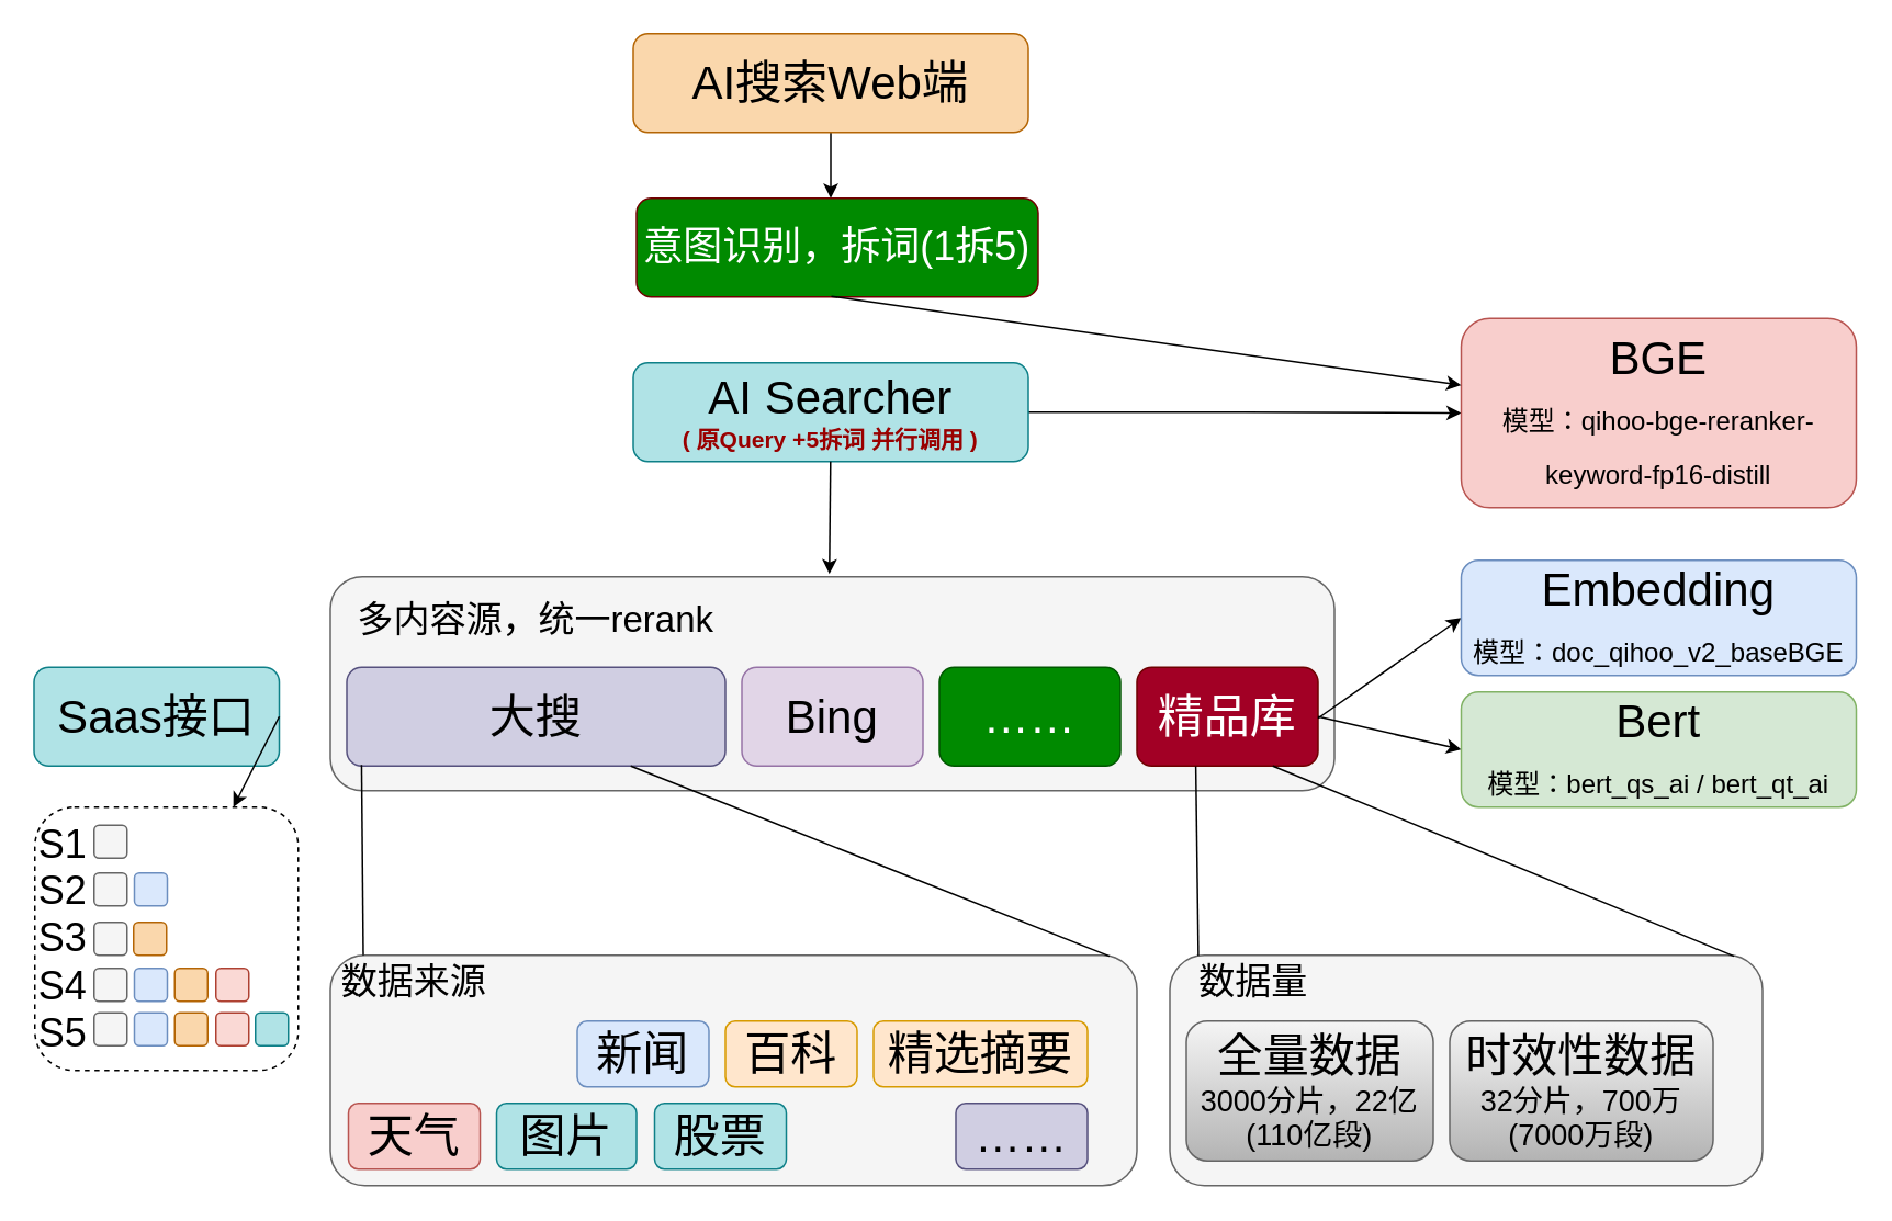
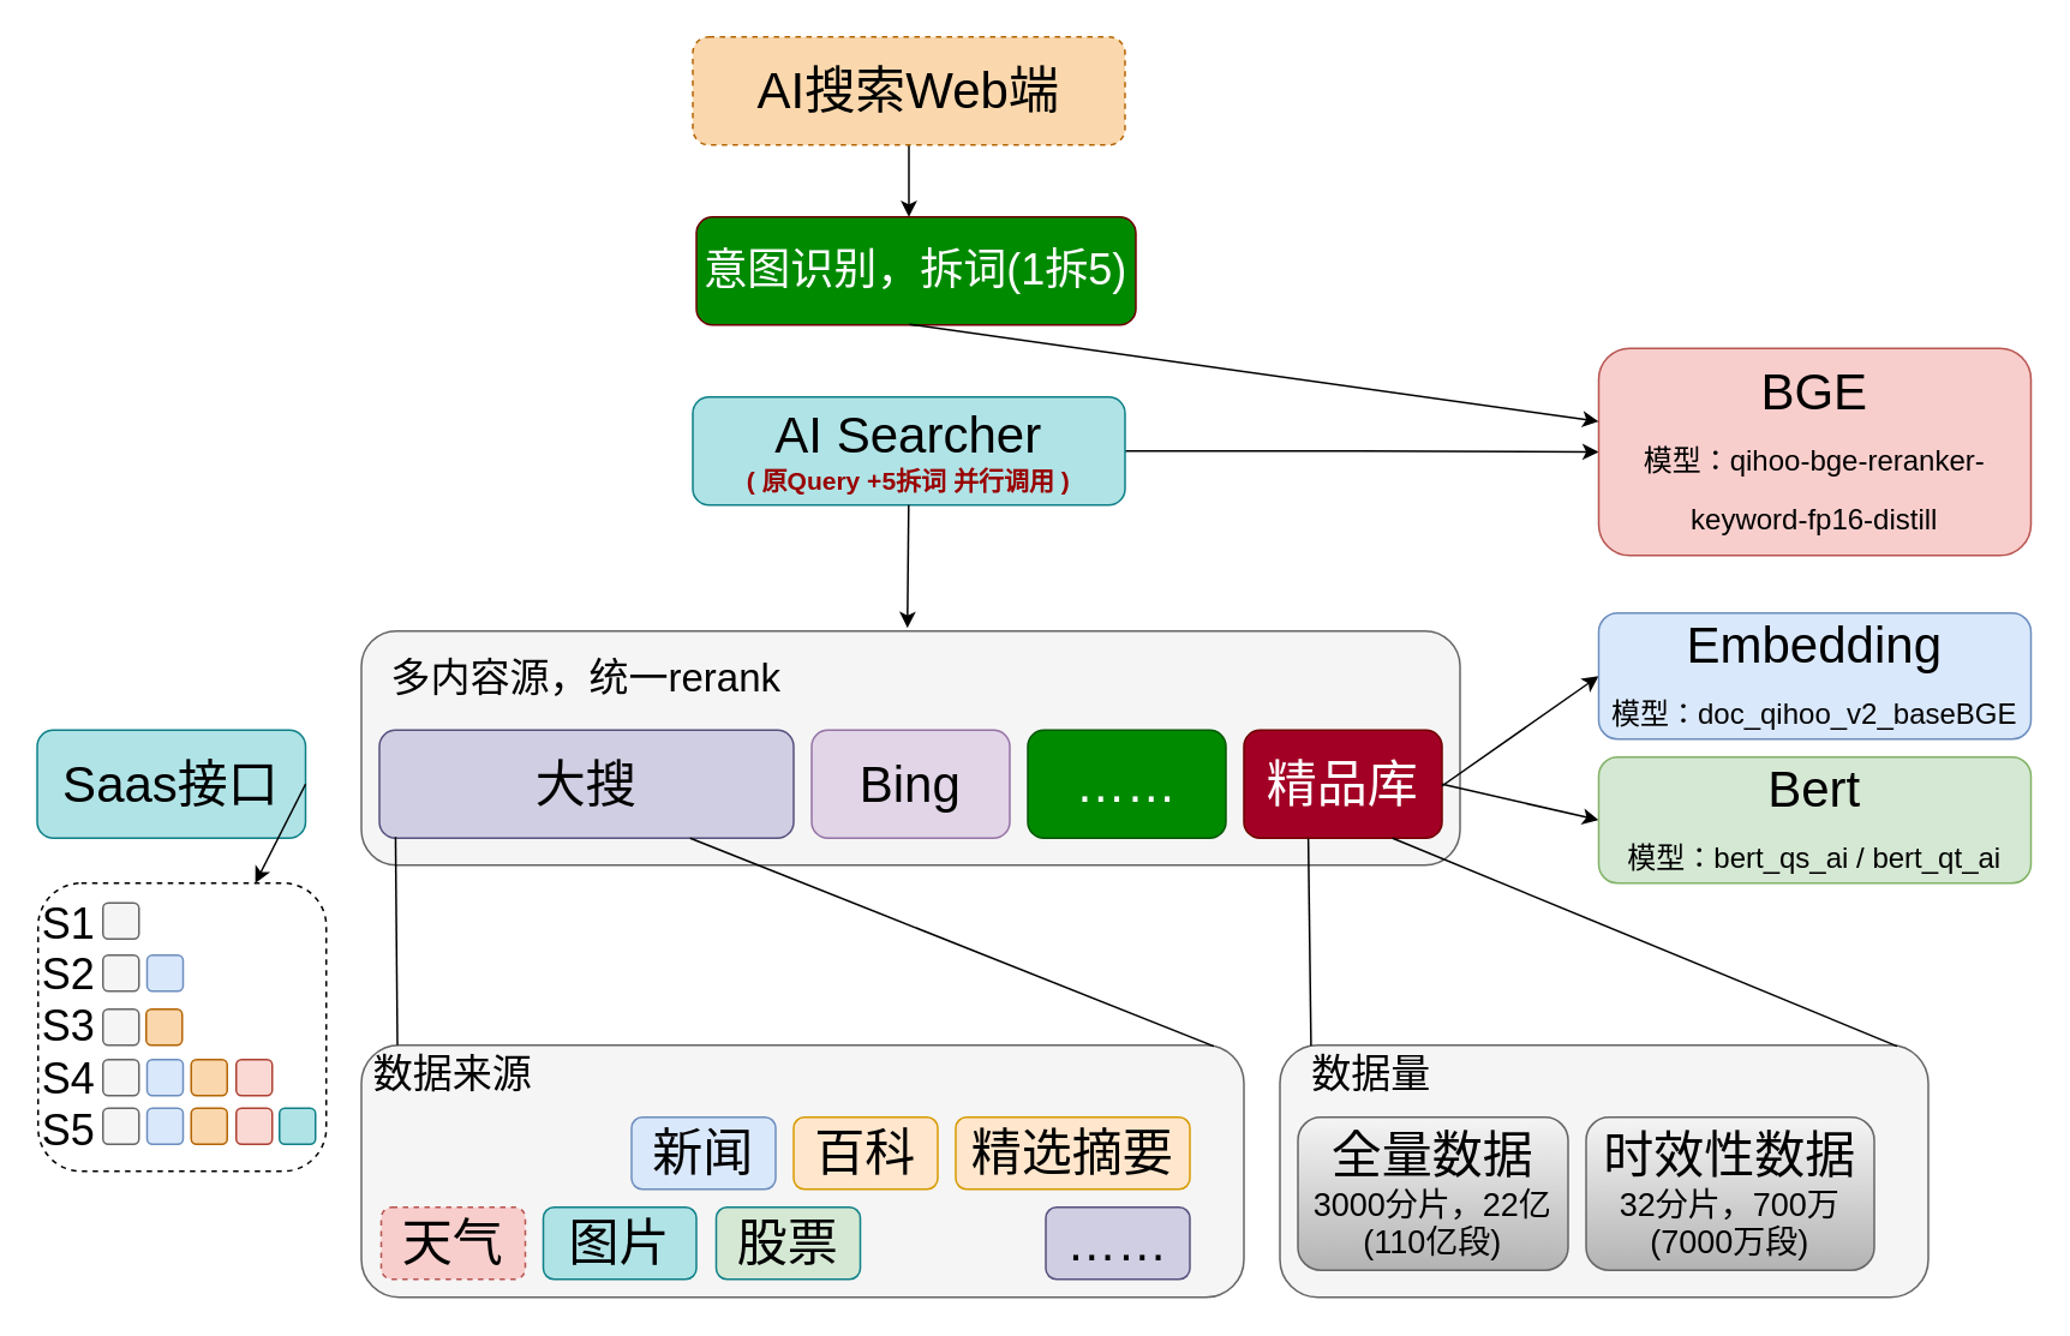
  <mxCell id="0" style=";html=1;" />
  <mxCell id="1" style=";html=1;" parent="0" />
  <mxCell id="2" value="" style="rounded=1;whiteSpace=wrap;html=1;fillColor=#f5f5f5;fontColor=#333333;strokeColor=#666666;" parent="1" vertex="1"><mxGeometry x="200" y="580" width="490" height="140" as="geometry" /></mxCell>
  <mxCell id="3" style="edgeStyle=orthogonalEdgeStyle;rounded=0;orthogonalLoop=1;jettySize=auto;html=1;exitX=0.5;exitY=1;exitDx=0;exitDy=0;" parent="1" source="4" edge="1"><mxGeometry relative="1" as="geometry"><mxPoint x="504" y="120" as="targetPoint" /></mxGeometry></mxCell>
- <mxCell id="4" value="&lt;font style=&quot;font-size: 28px;&quot;&gt;AI搜索Web端&lt;/font&gt;" style="rounded=1;whiteSpace=wrap;html=1;fillColor=#fad7ac;strokeColor=#b46504;" parent="1" vertex="1"><mxGeometry x="384" y="20" width="240" height="60" as="geometry" /></mxCell>
+ <mxCell id="4" value="&lt;font style=&quot;font-size: 28px;&quot;&gt;AI搜索Web端&lt;/font&gt;" style="rounded=1;whiteSpace=wrap;html=1;fillColor=#fad7ac;strokeColor=#b46504;dashed=1;" parent="1" vertex="1"><mxGeometry x="384" y="20" width="240" height="60" as="geometry" /></mxCell>
  <mxCell id="5" style="edgeStyle=orthogonalEdgeStyle;rounded=0;orthogonalLoop=1;jettySize=auto;html=1;exitX=1;exitY=0.5;exitDx=0;exitDy=0;entryX=0;entryY=0.5;entryDx=0;entryDy=0;" parent="1" source="6" target="14" edge="1"><mxGeometry relative="1" as="geometry" /></mxCell>
  <mxCell id="6" value="&lt;font style=&quot;font-size: 28px;&quot;&gt;AI Searcher&lt;/font&gt;&lt;div&gt;&lt;font color=&quot;#990000&quot; style=&quot;font-size: 14px;&quot;&gt;&lt;b style=&quot;&quot;&gt;( 原Query +5拆词 并行调用 )&lt;/b&gt;&lt;/font&gt;&lt;/div&gt;" style="rounded=1;whiteSpace=wrap;html=1;fillColor=#b0e3e6;strokeColor=#0e8088;" parent="1" vertex="1"><mxGeometry x="384" y="220" width="240" height="60" as="geometry" /></mxCell>
  <mxCell id="7" value="" style="rounded=1;whiteSpace=wrap;html=1;fillColor=#f5f5f5;fontColor=#333333;strokeColor=#666666;" parent="1" vertex="1"><mxGeometry x="200" y="350" width="610" height="130" as="geometry" /></mxCell>
  <mxCell id="8" value="&lt;font style=&quot;font-size: 28px;&quot;&gt;大搜&lt;/font&gt;" style="rounded=1;whiteSpace=wrap;html=1;fillColor=#d0cee2;strokeColor=#56517e;" parent="1" vertex="1"><mxGeometry x="210" y="405" width="230" height="60" as="geometry" /></mxCell>
  <mxCell id="9" value="&lt;font style=&quot;font-size: 28px;&quot;&gt;新闻&lt;/font&gt;" style="rounded=1;whiteSpace=wrap;html=1;fillColor=#dae8fc;strokeColor=#6c8ebf;" parent="1" vertex="1"><mxGeometry x="350" y="620" width="80" height="40" as="geometry" /></mxCell>
  <mxCell id="10" value="&lt;font style=&quot;font-size: 28px;&quot;&gt;Bing&lt;/font&gt;" style="rounded=1;whiteSpace=wrap;html=1;fillColor=#e1d5e7;strokeColor=#9673a6;" parent="1" vertex="1"><mxGeometry x="450" y="405" width="110" height="60" as="geometry" /></mxCell>
  <mxCell id="11" value="&lt;span style=&quot;font-size: 28px;&quot;&gt;……&lt;/span&gt;" style="rounded=1;whiteSpace=wrap;html=1;fillColor=#008a00;strokeColor=#005700;fontColor=#ffffff;" parent="1" vertex="1"><mxGeometry x="570" y="405" width="110" height="60" as="geometry" /></mxCell>
  <mxCell id="12" value="&lt;font style=&quot;font-size: 28px;&quot;&gt;精品库&lt;/font&gt;" style="rounded=1;whiteSpace=wrap;html=1;fillColor=#a20025;strokeColor=#6F0000;fontColor=#ffffff;" parent="1" vertex="1"><mxGeometry x="690" y="405" width="110" height="60" as="geometry" /></mxCell>
  <mxCell id="13" value="&lt;font style=&quot;font-size: 22px;&quot;&gt;多内容源，统一rerank&lt;/font&gt;" style="text;html=1;align=center;verticalAlign=middle;whiteSpace=wrap;rounded=0;" parent="1" vertex="1"><mxGeometry x="205" y="362" width="240" height="30" as="geometry" /></mxCell>
  <mxCell id="14" value="&lt;font style=&quot;font-size: 28px;&quot;&gt;BGE&lt;/font&gt;&lt;div&gt;&lt;font style=&quot;font-size: 28px;&quot;&gt;&lt;span style=&quot;font-size: 12pt; font-family: Helvetica, sans-serif;&quot; lang=&quot;EN-US&quot;&gt;模型：qihoo-bge-reranker-keyword-fp16-distill&lt;/span&gt;&lt;br&gt;&lt;/font&gt;&lt;/div&gt;" style="rounded=1;whiteSpace=wrap;html=1;fillColor=#f8cecc;strokeColor=#b85450;" parent="1" vertex="1"><mxGeometry x="887" y="193" width="240" height="115" as="geometry" /></mxCell>
  <mxCell id="15" value="" style="endArrow=classic;html=1;rounded=0;exitX=1;exitY=0.5;exitDx=0;exitDy=0;entryX=0;entryY=0.5;entryDx=0;entryDy=0;" parent="1" target="16" edge="1"><mxGeometry width="50" height="50" relative="1" as="geometry"><mxPoint x="800" y="436" as="sourcePoint" /><mxPoint x="880" y="436" as="targetPoint" /></mxGeometry></mxCell>
  <mxCell id="16" value="&lt;span style=&quot;font-size: 28px;&quot;&gt;Embedding&lt;/span&gt;&lt;div&gt;&lt;span style=&quot;font-size: 12pt; font-family: Helvetica, sans-serif;&quot; lang=&quot;EN-US&quot;&gt;模型：doc_qihoo_v2_baseBGE&lt;/span&gt;&lt;span style=&quot;font-size: 28px;&quot;&gt;&lt;br&gt;&lt;/span&gt;&lt;/div&gt;" style="rounded=1;whiteSpace=wrap;html=1;fillColor=#dae8fc;strokeColor=#6c8ebf;" parent="1" vertex="1"><mxGeometry x="887" y="340" width="240" height="70" as="geometry" /></mxCell>
  <mxCell id="17" value="" style="endArrow=classic;html=1;rounded=0;exitX=1;exitY=0.5;exitDx=0;exitDy=0;entryX=0;entryY=0.5;entryDx=0;entryDy=0;" parent="1" source="12" target="18" edge="1"><mxGeometry width="50" height="50" relative="1" as="geometry"><mxPoint x="800" y="561" as="sourcePoint" /><mxPoint x="880" y="561" as="targetPoint" /></mxGeometry></mxCell>
  <mxCell id="18" value="&lt;span style=&quot;font-size: 28px;&quot;&gt;Bert&lt;/span&gt;&lt;div&gt;&lt;span style=&quot;font-size: 12pt; font-family: Helvetica, sans-serif;&quot; lang=&quot;EN-US&quot;&gt;模型：bert_qs_ai /&amp;nbsp;&lt;/span&gt;&lt;span style=&quot;font-family: Helvetica, sans-serif; font-size: 12pt; background-color: initial;&quot;&gt;bert_qt_ai&lt;/span&gt;&lt;span style=&quot;font-size: 28px;&quot;&gt;&lt;br&gt;&lt;/span&gt;&lt;/div&gt;" style="rounded=1;whiteSpace=wrap;html=1;fillColor=#d5e8d4;strokeColor=#82b366;" parent="1" vertex="1"><mxGeometry x="887" y="420" width="240" height="70" as="geometry" /></mxCell>
  <mxCell id="19" value="" style="rounded=1;whiteSpace=wrap;html=1;fillColor=#f5f5f5;fontColor=#333333;strokeColor=#666666;" parent="1" vertex="1"><mxGeometry x="710" y="580" width="360" height="140" as="geometry" /></mxCell>
  <mxCell id="20" value="&lt;font style=&quot;font-size: 28px;&quot;&gt;全量数据&lt;/font&gt;&lt;div style=&quot;font-size: 18px;&quot;&gt;&lt;font style=&quot;font-size: 18px;&quot;&gt;3000分片，22亿(110亿段)&lt;/font&gt;&lt;/div&gt;" style="rounded=1;whiteSpace=wrap;html=1;fillColor=#f5f5f5;strokeColor=#666666;gradientColor=#b3b3b3;" parent="1" vertex="1"><mxGeometry x="720" y="620" width="150" height="85" as="geometry" /></mxCell>
  <mxCell id="21" value="&lt;font style=&quot;font-size: 28px;&quot;&gt;时效性数据&lt;/font&gt;&lt;div style=&quot;font-size: 18px;&quot;&gt;&lt;font style=&quot;font-size: 18px;&quot;&gt;32分片，700万(7000万段)&lt;/font&gt;&lt;/div&gt;" style="rounded=1;whiteSpace=wrap;html=1;fillColor=#f5f5f5;strokeColor=#666666;gradientColor=#b3b3b3;" parent="1" vertex="1"><mxGeometry x="880" y="620" width="160" height="85" as="geometry" /></mxCell>
  <mxCell id="22" value="&lt;font style=&quot;font-size: 22px;&quot;&gt;数据量&lt;/font&gt;" style="text;html=1;align=center;verticalAlign=middle;whiteSpace=wrap;rounded=0;" parent="1" vertex="1"><mxGeometry x="716" y="582" width="90" height="30" as="geometry" /></mxCell>
  <mxCell id="23" value="" style="endArrow=none;html=1;rounded=0;entryX=0.048;entryY=0.002;entryDx=0;entryDy=0;entryPerimeter=0;exitX=0.325;exitY=1.002;exitDx=0;exitDy=0;exitPerimeter=0;" parent="1" source="12" target="19" edge="1"><mxGeometry width="50" height="50" relative="1" as="geometry"><mxPoint x="725" y="470" as="sourcePoint" /><mxPoint x="230" y="540" as="targetPoint" /></mxGeometry></mxCell>
  <mxCell id="24" value="" style="endArrow=none;html=1;rounded=0;entryX=0.952;entryY=0.004;entryDx=0;entryDy=0;entryPerimeter=0;exitX=0.75;exitY=1;exitDx=0;exitDy=0;" parent="1" source="12" target="19" edge="1"><mxGeometry width="50" height="50" relative="1" as="geometry"><mxPoint x="900" y="420" as="sourcePoint" /><mxPoint x="950" y="370" as="targetPoint" /></mxGeometry></mxCell>
  <mxCell id="25" value="&lt;font style=&quot;font-size: 22px;&quot;&gt;数据来源&lt;/font&gt;" style="text;html=1;align=center;verticalAlign=middle;whiteSpace=wrap;rounded=0;" parent="1" vertex="1"><mxGeometry x="206" y="582" width="90" height="30" as="geometry" /></mxCell>
  <mxCell id="26" value="&lt;font style=&quot;font-size: 28px;&quot;&gt;百科&lt;/font&gt;" style="rounded=1;whiteSpace=wrap;html=1;fillColor=#ffe6cc;strokeColor=#d79b00;" parent="1" vertex="1"><mxGeometry x="440" y="620" width="80" height="40" as="geometry" /></mxCell>
  <mxCell id="27" value="&lt;font style=&quot;font-size: 28px;&quot;&gt;精选摘要&lt;/font&gt;" style="rounded=1;whiteSpace=wrap;html=1;fillColor=#ffe6cc;strokeColor=#d79b00;" parent="1" vertex="1"><mxGeometry x="530" y="620" width="130" height="40" as="geometry" /></mxCell>
- <mxCell id="28" value="&lt;font style=&quot;font-size: 28px;&quot;&gt;天气&lt;/font&gt;" style="rounded=1;whiteSpace=wrap;html=1;fillColor=#f8cecc;strokeColor=#b85450;" parent="1" vertex="1"><mxGeometry x="211" y="670" width="80" height="40" as="geometry" /></mxCell>
- <mxCell id="29" value="&lt;font style=&quot;font-size: 28px;&quot;&gt;股票&lt;/font&gt;" style="rounded=1;whiteSpace=wrap;html=1;fillColor=#b0e3e6;strokeColor=#0e8088;" parent="1" vertex="1"><mxGeometry x="397" y="670" width="80" height="40" as="geometry" /></mxCell>
+ <mxCell id="28" value="&lt;font style=&quot;font-size: 28px;&quot;&gt;天气&lt;/font&gt;" style="rounded=1;whiteSpace=wrap;html=1;fillColor=#f8cecc;strokeColor=#b85450;dashed=1;" parent="1" vertex="1"><mxGeometry x="211" y="670" width="80" height="40" as="geometry" /></mxCell>
+ <mxCell id="29" value="&lt;font style=&quot;font-size: 28px;&quot;&gt;股票&lt;/font&gt;" style="rounded=1;whiteSpace=wrap;html=1;fillColor=#d5e8d4;strokeColor=#0e8088;" parent="1" vertex="1"><mxGeometry x="397" y="670" width="80" height="40" as="geometry" /></mxCell>
  <mxCell id="30" value="&lt;font style=&quot;font-size: 28px;&quot;&gt;图片&lt;/font&gt;" style="rounded=1;whiteSpace=wrap;html=1;fillColor=#b0e3e6;strokeColor=#0e8088;" parent="1" vertex="1"><mxGeometry x="301" y="670" width="85" height="40" as="geometry" /></mxCell>
  <mxCell id="31" value="" style="endArrow=none;html=1;rounded=0;entryX=0.039;entryY=0.99;entryDx=0;entryDy=0;entryPerimeter=0;" parent="1" target="8" edge="1"><mxGeometry width="50" height="50" relative="1" as="geometry"><mxPoint x="220" y="580" as="sourcePoint" /><mxPoint x="220" y="470" as="targetPoint" /></mxGeometry></mxCell>
  <mxCell id="32" value="" style="endArrow=none;html=1;rounded=0;entryX=0.75;entryY=1;entryDx=0;entryDy=0;exitX=0.966;exitY=0.004;exitDx=0;exitDy=0;exitPerimeter=0;" parent="1" source="2" target="8" edge="1"><mxGeometry width="50" height="50" relative="1" as="geometry"><mxPoint x="670" y="582" as="sourcePoint" /><mxPoint x="720" y="532" as="targetPoint" /></mxGeometry></mxCell>
  <mxCell id="33" value="&lt;span style=&quot;font-size: 28px;&quot;&gt;……&lt;/span&gt;" style="rounded=1;whiteSpace=wrap;html=1;fillColor=#d0cee2;strokeColor=#56517e;" parent="1" vertex="1"><mxGeometry x="580" y="670" width="80" height="40" as="geometry" /></mxCell>
  <mxCell id="34" value="&lt;font style=&quot;font-size: 28px;&quot;&gt;Saas接口&lt;/font&gt;" style="rounded=1;whiteSpace=wrap;html=1;fillColor=#b0e3e6;strokeColor=#0e8088;" parent="1" vertex="1"><mxGeometry x="20" y="405" width="149" height="60" as="geometry" /></mxCell>
  <mxCell id="35" value="" style="endArrow=classic;html=1;rounded=0;exitX=1;exitY=0.5;exitDx=0;exitDy=0;" parent="1" source="34" target="36" edge="1"><mxGeometry width="50" height="50" relative="1" as="geometry"><mxPoint x="390" y="550" as="sourcePoint" /><mxPoint x="440" y="500" as="targetPoint" /></mxGeometry></mxCell>
  <mxCell id="36" value="&lt;font style=&quot;font-size: 24px;&quot;&gt;S1&lt;/font&gt;&lt;div&gt;&lt;font style=&quot;font-size: 24px;&quot;&gt;S2&lt;/font&gt;&lt;div&gt;&lt;font style=&quot;font-size: 24px;&quot;&gt;S3&lt;/font&gt;&lt;div&gt;&lt;font style=&quot;font-size: 24px;&quot;&gt;S4&lt;/font&gt;&lt;div&gt;&lt;font style=&quot;font-size: 24px;&quot;&gt;S5&lt;/font&gt;&lt;/div&gt;&lt;/div&gt;&lt;/div&gt;&lt;/div&gt;" style="rounded=1;whiteSpace=wrap;html=1;align=left;dashed=1;" parent="1" vertex="1"><mxGeometry x="20.5" y="490" width="160" height="160" as="geometry" /></mxCell>
  <mxCell id="37" value="" style="rounded=1;whiteSpace=wrap;html=1;fillColor=#f5f5f5;fontColor=#333333;strokeColor=#666666;" parent="1" vertex="1"><mxGeometry x="56.5" y="501" width="20" height="20" as="geometry" /></mxCell>
  <mxCell id="38" value="" style="rounded=1;whiteSpace=wrap;html=1;fillColor=#f5f5f5;fontColor=#333333;strokeColor=#666666;" parent="1" vertex="1"><mxGeometry x="56.5" y="615" width="20" height="20" as="geometry" /></mxCell>
  <mxCell id="39" value="" style="rounded=1;whiteSpace=wrap;html=1;fillColor=#dae8fc;strokeColor=#6c8ebf;" parent="1" vertex="1"><mxGeometry x="81" y="615" width="20" height="20" as="geometry" /></mxCell>
  <mxCell id="40" value="" style="rounded=1;whiteSpace=wrap;html=1;fillColor=#fad7ac;strokeColor=#b46504;" parent="1" vertex="1"><mxGeometry x="105.5" y="615" width="20" height="20" as="geometry" /></mxCell>
  <mxCell id="41" value="" style="rounded=1;whiteSpace=wrap;html=1;fillColor=#fad9d5;strokeColor=#ae4132;" parent="1" vertex="1"><mxGeometry x="130.5" y="615" width="20" height="20" as="geometry" /></mxCell>
  <mxCell id="42" value="" style="rounded=1;whiteSpace=wrap;html=1;fillColor=#b0e3e6;strokeColor=#0e8088;" parent="1" vertex="1"><mxGeometry x="154.5" y="615" width="20" height="20" as="geometry" /></mxCell>
  <mxCell id="43" value="" style="rounded=1;whiteSpace=wrap;html=1;fillColor=#f5f5f5;fontColor=#333333;strokeColor=#666666;" parent="1" vertex="1"><mxGeometry x="56.5" y="588" width="20" height="20" as="geometry" /></mxCell>
  <mxCell id="44" value="" style="rounded=1;whiteSpace=wrap;html=1;fillColor=#dae8fc;strokeColor=#6c8ebf;" parent="1" vertex="1"><mxGeometry x="81" y="588" width="20" height="20" as="geometry" /></mxCell>
  <mxCell id="45" value="" style="rounded=1;whiteSpace=wrap;html=1;fillColor=#fad7ac;strokeColor=#b46504;" parent="1" vertex="1"><mxGeometry x="105.5" y="588" width="20" height="20" as="geometry" /></mxCell>
  <mxCell id="46" value="" style="rounded=1;whiteSpace=wrap;html=1;fillColor=#fad9d5;strokeColor=#ae4132;" parent="1" vertex="1"><mxGeometry x="130.5" y="588" width="20" height="20" as="geometry" /></mxCell>
  <mxCell id="47" value="" style="rounded=1;whiteSpace=wrap;html=1;fillColor=#f5f5f5;fontColor=#333333;strokeColor=#666666;" parent="1" vertex="1"><mxGeometry x="56.5" y="560" width="20" height="20" as="geometry" /></mxCell>
  <mxCell id="48" value="" style="rounded=1;whiteSpace=wrap;html=1;fillColor=#fad7ac;strokeColor=#b46504;" parent="1" vertex="1"><mxGeometry x="80.5" y="560" width="20" height="20" as="geometry" /></mxCell>
  <mxCell id="49" value="" style="rounded=1;whiteSpace=wrap;html=1;fillColor=#f5f5f5;fontColor=#333333;strokeColor=#666666;" parent="1" vertex="1"><mxGeometry x="56.5" y="530" width="20" height="20" as="geometry" /></mxCell>
  <mxCell id="50" value="" style="rounded=1;whiteSpace=wrap;html=1;fillColor=#dae8fc;strokeColor=#6c8ebf;" parent="1" vertex="1"><mxGeometry x="81" y="530" width="20" height="20" as="geometry" /></mxCell>
  <mxCell id="51" value="&lt;font style=&quot;font-size: 24px;&quot;&gt;意图识别，拆词(1拆5)&lt;/font&gt;" style="rounded=1;whiteSpace=wrap;html=1;fillColor=#008a00;strokeColor=#6F0000;fontColor=#ffffff;" parent="1" vertex="1"><mxGeometry x="386" y="120" width="244" height="60" as="geometry" /></mxCell>
  <mxCell id="52" value="" style="endArrow=classic;html=1;rounded=0;exitX=0.485;exitY=0.994;exitDx=0;exitDy=0;exitPerimeter=0;" parent="1" source="51" target="14" edge="1"><mxGeometry width="50" height="50" relative="1" as="geometry"><mxPoint x="510" y="180" as="sourcePoint" /><mxPoint x="410" y="350" as="targetPoint" /></mxGeometry></mxCell>
  <mxCell id="53" value="" style="endArrow=classic;html=1;rounded=0;entryX=0.497;entryY=-0.013;entryDx=0;entryDy=0;exitX=0.485;exitY=0.994;exitDx=0;exitDy=0;exitPerimeter=0;entryPerimeter=0;" parent="1" target="7" edge="1"><mxGeometry width="50" height="50" relative="1" as="geometry"><mxPoint x="503.86" y="280" as="sourcePoint" /><mxPoint x="503.86" y="320" as="targetPoint" /></mxGeometry></mxCell>
